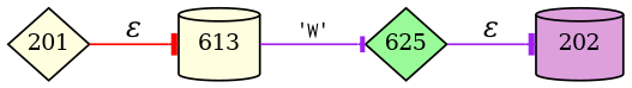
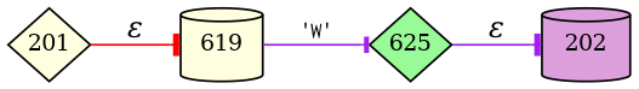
  digraph {
    rankdir=LR
    node [fillcolor=lightyellow fixedsize=true fontsize=11 shape=cylinder style=filled peripheries=1]
    edge [arrowhead=tee color=purple fontname="Times-Italic"]
    n1 [fillcolor=plum label=202 width=.6 peripheries=""]
    n2 [label=201 shape=diamond width=.55]
-   n3 [label=613 width=.55]
+   n3 [label=619 width=.55]
    n4 [fillcolor=palegreen label=625 shape=diamond width=.55]
    n2 -> n3 [color=red label="&epsilon;"]
    n3 -> n4 [arrowsize=.7 fontname=Courier fontsize=11 label="'W'"]
    n4 -> n1 [label="&epsilon;"]
  }
